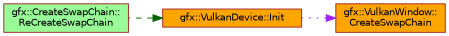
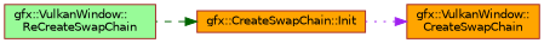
  digraph {
    rankdir=RL
    node [color=brown fillcolor=orange fontname=Helvetica fontsize=10 shape=box style=filled]
    edge [dir=back fontname=Helvetica fontsize=10 labelfontname=Helvetica labelfontsize=10]
    n1 [fontcolor=black height=0.2 label="gfx::VulkanWindow::\lCreateSwapChain" width=0.4]
-   n2 [height=0.2 label="gfx::VulkanDevice::Init" width=0.4]
-   n3 [fillcolor=palegreen height=0.2 label="gfx::CreateSwapChain::\lReCreateSwapChain" width=0.4]
+   n2 [height=0.2 label="gfx::CreateSwapChain::Init" width=0.4]
+   n3 [fillcolor=palegreen height=0.2 label="gfx::VulkanWindow::\lReCreateSwapChain" width=0.4]
    n1 -> n2 [color=purple style=dotted]
    n2 -> n3 [color=darkgreen style=dashed]
  }
